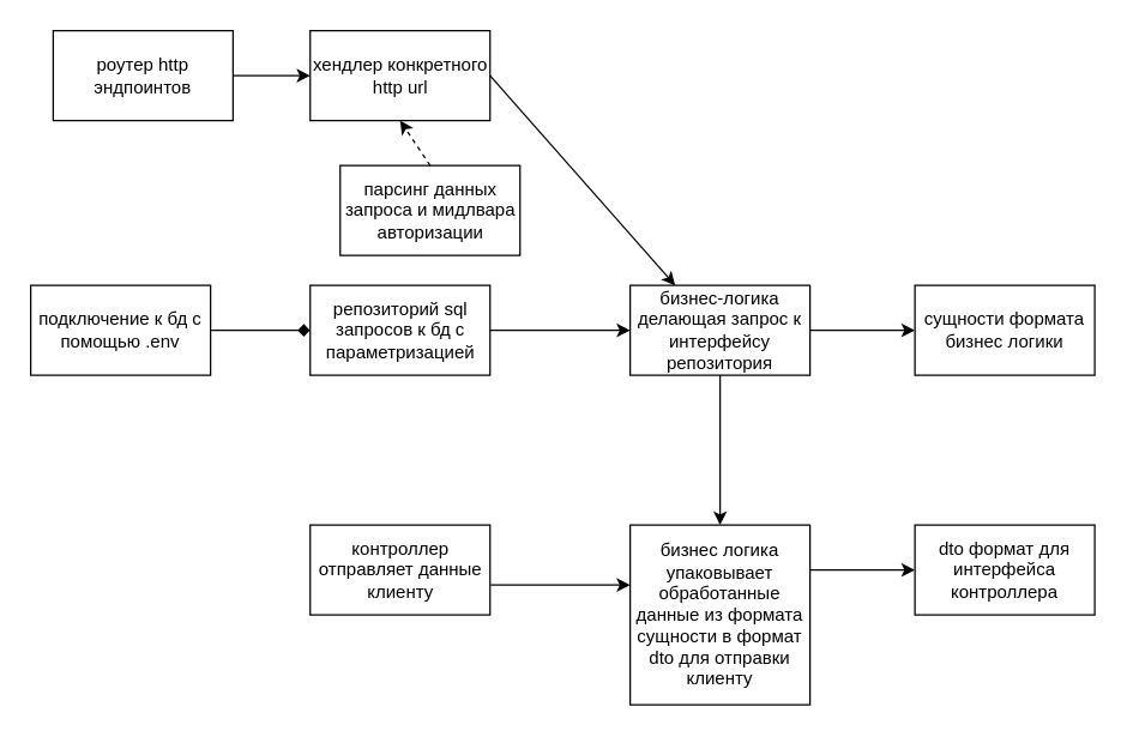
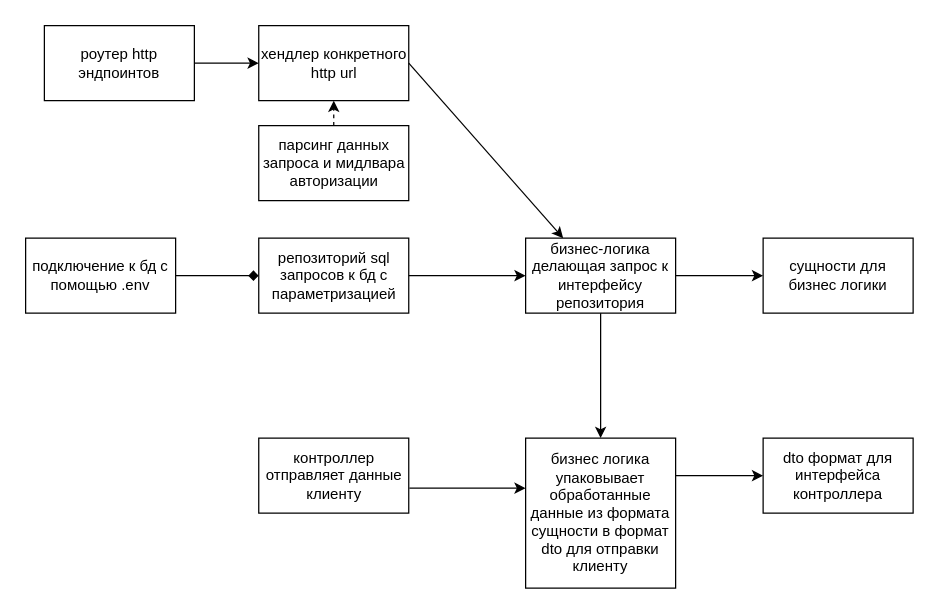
  <mxCell id="0" />
  <mxCell id="1" parent="0" />
  <mxCell id="2" value="роутер http эндпоинтов" style="rounded=0;whiteSpace=wrap;html=1;" parent="1" vertex="1"><mxGeometry x="35" y="20" width="120" height="60" as="geometry" /></mxCell>
  <mxCell id="3" value="хендлер конкретного http url" style="rounded=0;whiteSpace=wrap;html=1;" parent="1" vertex="1"><mxGeometry x="206.5" y="20" width="120" height="60" as="geometry" /></mxCell>
  <mxCell id="4" value="бизнес-логика делающая запрос к интерфейсу репозитория" style="rounded=0;whiteSpace=wrap;html=1;" parent="1" vertex="1"><mxGeometry x="420" y="190" width="120" height="60" as="geometry" /></mxCell>
- <mxCell id="5" value="сущности формата бизнес логики" style="rounded=0;whiteSpace=wrap;html=1;" parent="1" vertex="1"><mxGeometry x="610" y="190" width="120" height="60" as="geometry" /></mxCell>
+ <mxCell id="5" value="сущности для бизнес логики" style="rounded=0;whiteSpace=wrap;html=1;" parent="1" vertex="1"><mxGeometry x="610" y="190" width="120" height="60" as="geometry" /></mxCell>
  <mxCell id="6" value="" style="endArrow=classic;html=1;exitX=1;exitY=0.5;exitDx=0;exitDy=0;entryX=0;entryY=0.5;entryDx=0;entryDy=0;" parent="1" source="2" target="3" edge="1"><mxGeometry width="50" height="50" relative="1" as="geometry"><mxPoint x="20" y="220" as="sourcePoint" /><mxPoint x="200" y="50" as="targetPoint" /></mxGeometry></mxCell>
  <mxCell id="7" value="" style="endArrow=classic;html=1;entryX=0.25;entryY=0;entryDx=0;entryDy=0;exitX=1;exitY=0.5;exitDx=0;exitDy=0;" parent="1" source="3" target="4" edge="1"><mxGeometry width="50" height="50" relative="1" as="geometry"><mxPoint x="100" y="220" as="sourcePoint" /><mxPoint x="150" y="170" as="targetPoint" /></mxGeometry></mxCell>
  <mxCell id="8" value="" style="endArrow=classic;html=1;entryX=0;entryY=0.5;entryDx=0;entryDy=0;exitX=1;exitY=0.5;exitDx=0;exitDy=0;" parent="1" source="4" target="5" edge="1"><mxGeometry width="50" height="50" relative="1" as="geometry"><mxPoint x="346.5" y="70" as="sourcePoint" /><mxPoint x="413" y="140" as="targetPoint" /></mxGeometry></mxCell>
  <mxCell id="9" value="подключение к бд с помощью .env" style="rounded=0;whiteSpace=wrap;html=1;" parent="1" vertex="1"><mxGeometry x="20" y="190" width="120" height="60" as="geometry" /></mxCell>
  <mxCell id="10" value="репозиторий sql запросов к бд с параметризацией" style="rounded=0;whiteSpace=wrap;html=1;" parent="1" vertex="1"><mxGeometry x="206.5" y="190" width="120" height="60" as="geometry" /></mxCell>
  <mxCell id="11" value="" style="endArrow=diamond;html=1;entryX=0;entryY=0.5;entryDx=0;entryDy=0;exitX=1;exitY=0.5;exitDx=0;exitDy=0;" parent="1" source="9" target="10" edge="1"><mxGeometry width="50" height="50" relative="1" as="geometry"><mxPoint x="20" y="320" as="sourcePoint" /><mxPoint x="70" y="270" as="targetPoint" /></mxGeometry></mxCell>
  <mxCell id="12" value="" style="endArrow=classic;html=1;exitX=1;exitY=0.5;exitDx=0;exitDy=0;entryX=0;entryY=0.5;entryDx=0;entryDy=0;" parent="1" source="10" target="4" edge="1"><mxGeometry width="50" height="50" relative="1" as="geometry"><mxPoint x="20" y="320" as="sourcePoint" /><mxPoint x="420" y="190" as="targetPoint" /></mxGeometry></mxCell>
  <mxCell id="13" value="контроллер отправляет данные клиенту" style="rounded=0;whiteSpace=wrap;html=1;" parent="1" vertex="1"><mxGeometry x="206.5" y="350" width="120" height="60" as="geometry" /></mxCell>
  <mxCell id="14" value="бизнес логика упаковывает обработанные данные из формата сущности в формат dto для отправки клиенту" style="rounded=0;whiteSpace=wrap;html=1;" parent="1" vertex="1"><mxGeometry x="420" y="350" width="120" height="120" as="geometry" /></mxCell>
  <mxCell id="15" value="dto формат для интерфейса контроллера" style="rounded=0;whiteSpace=wrap;html=1;" parent="1" vertex="1"><mxGeometry x="610" y="350" width="120" height="60" as="geometry" /></mxCell>
- <mxCell id="16" value="парсинг данных запроса и мидлвара авторизации" style="rounded=0;whiteSpace=wrap;html=1;" parent="1" vertex="1"><mxGeometry x="226.5" y="110" width="120" height="60" as="geometry" /></mxCell>
+ <mxCell id="16" value="парсинг данных запроса и мидлвара авторизации" style="rounded=0;whiteSpace=wrap;html=1;" parent="1" vertex="1"><mxGeometry x="206.5" y="100" width="120" height="60" as="geometry" /></mxCell>
  <mxCell id="17" value="" style="endArrow=classic;html=1;entryX=0.5;entryY=1;entryDx=0;entryDy=0;exitX=0.5;exitY=0;exitDx=0;exitDy=0;dashed=1;" parent="1" source="16" target="3" edge="1"><mxGeometry width="50" height="50" relative="1" as="geometry"><mxPoint x="20" y="490" as="sourcePoint" /><mxPoint x="70" y="440" as="targetPoint" /></mxGeometry></mxCell>
  <mxCell id="18" value="" style="endArrow=classic;html=1;entryX=0.5;entryY=0;entryDx=0;entryDy=0;exitX=0.5;exitY=1;exitDx=0;exitDy=0;" parent="1" source="4" target="14" edge="1"><mxGeometry width="50" height="50" relative="1" as="geometry"><mxPoint x="20" y="490" as="sourcePoint" /><mxPoint x="70" y="440" as="targetPoint" /></mxGeometry></mxCell>
  <mxCell id="19" value="" style="endArrow=classic;html=1;exitX=1;exitY=0.25;exitDx=0;exitDy=0;entryX=0;entryY=0.5;entryDx=0;entryDy=0;" parent="1" source="14" target="15" edge="1"><mxGeometry width="50" height="50" relative="1" as="geometry"><mxPoint x="20" y="540" as="sourcePoint" /><mxPoint x="580" y="350" as="targetPoint" /></mxGeometry></mxCell>
  <mxCell id="20" value="" style="endArrow=classic;html=1;" parent="1" edge="1"><mxGeometry width="50" height="50" relative="1" as="geometry"><mxPoint x="327" y="390" as="sourcePoint" /><mxPoint x="420" y="390" as="targetPoint" /></mxGeometry></mxCell>
